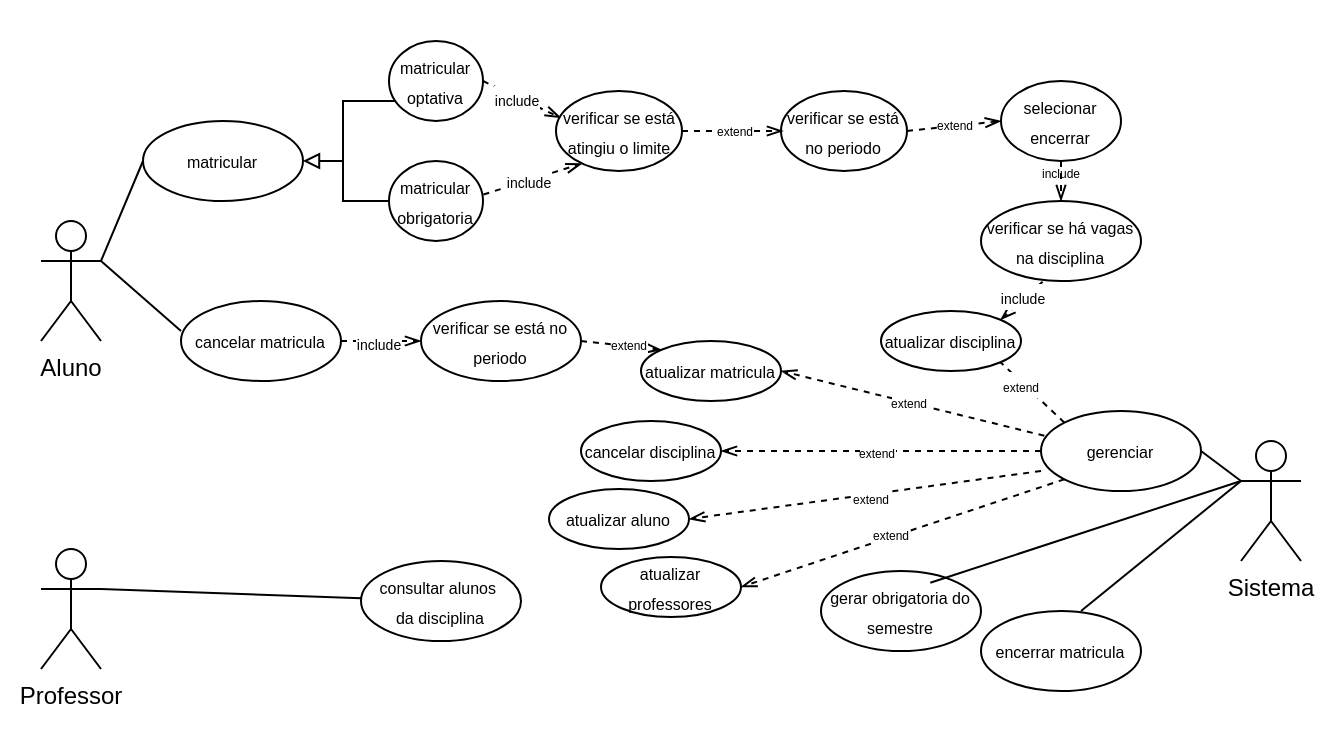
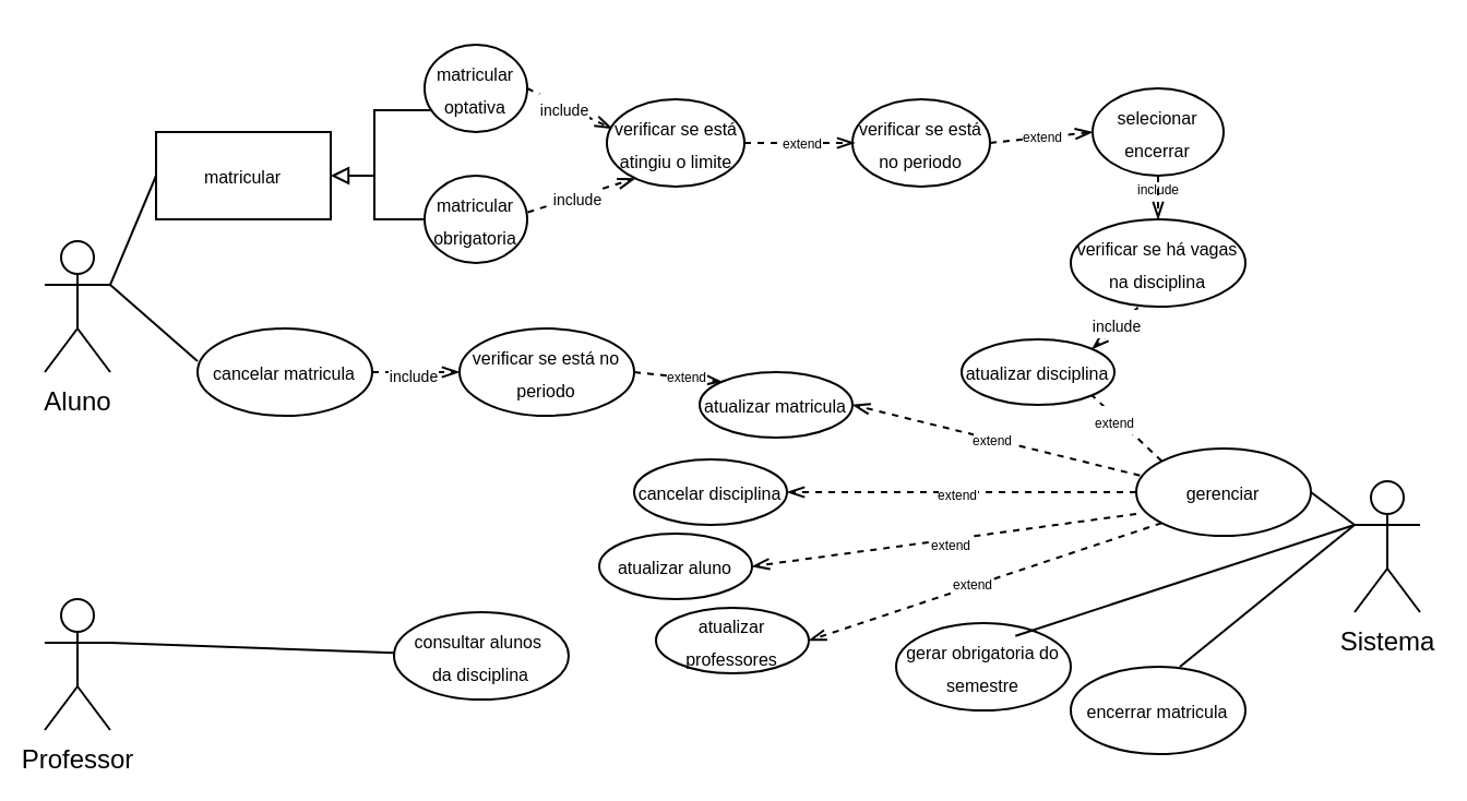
  <mxCell id="0" />
  <mxCell id="1" parent="0" />
  <mxCell id="2" value="Aluno" style="shape=umlActor;verticalLabelPosition=bottom;verticalAlign=top;html=1;outlineConnect=0;" vertex="1" parent="1"><mxGeometry x="20" y="110" width="30" height="60" as="geometry" /></mxCell>
  <mxCell id="3" value="Sistema" style="shape=umlActor;verticalLabelPosition=bottom;verticalAlign=top;html=1;outlineConnect=0;" vertex="1" parent="1"><mxGeometry x="620" y="220" width="30" height="60" as="geometry" /></mxCell>
  <mxCell id="4" value="Professor" style="shape=umlActor;verticalLabelPosition=bottom;verticalAlign=top;html=1;outlineConnect=0;" vertex="1" parent="1"><mxGeometry x="20" y="274" width="30" height="60" as="geometry" /></mxCell>
  <mxCell id="5" value="&lt;font style=&quot;font-size: 8px;&quot;&gt;consultar alunos&amp;nbsp;&lt;/font&gt;&lt;div&gt;&lt;font style=&quot;font-size: 8px;&quot;&gt;da disciplina&lt;/font&gt;&lt;/div&gt;" style="ellipse;whiteSpace=wrap;html=1;" vertex="1" parent="1"><mxGeometry x="180" y="280" width="80" height="40" as="geometry" /></mxCell>
  <mxCell id="6" value="&lt;font style=&quot;font-size: 8px;&quot;&gt;encerrar matricula&lt;/font&gt;" style="ellipse;whiteSpace=wrap;html=1;" vertex="1" parent="1"><mxGeometry x="490" y="305" width="80" height="40" as="geometry" /></mxCell>
  <mxCell id="7" value="&lt;font style=&quot;font-size: 8px;&quot;&gt;gerar obrigatoria do semestre&lt;/font&gt;" style="ellipse;whiteSpace=wrap;html=1;" vertex="1" parent="1"><mxGeometry x="410" y="285" width="80" height="40" as="geometry" /></mxCell>
  <mxCell id="8" value="&lt;font style=&quot;font-size: 8px;&quot;&gt;cancelar disciplina&lt;/font&gt;" style="ellipse;whiteSpace=wrap;html=1;" vertex="1" parent="1"><mxGeometry x="290" y="210" width="70" height="30" as="geometry" /></mxCell>
- <mxCell id="9" value="&lt;font style=&quot;font-size: 8px;&quot;&gt;matricular&lt;/font&gt;" style="ellipse;whiteSpace=wrap;html=1;" vertex="1" parent="1"><mxGeometry x="71" y="60" width="80" height="40" as="geometry" /></mxCell>
+ <mxCell id="9" value="&lt;font style=&quot;font-size: 8px;&quot;&gt;matricular&lt;/font&gt;" style="whiteSpace=wrap;html=1;rounded=0;" vertex="1" parent="1"><mxGeometry x="71" y="60" width="80" height="40" as="geometry" /></mxCell>
  <mxCell id="10" value="&lt;font style=&quot;font-size: 8px;&quot;&gt;cancelar matricula&lt;/font&gt;" style="ellipse;whiteSpace=wrap;html=1;" vertex="1" parent="1"><mxGeometry x="90" y="150" width="80" height="40" as="geometry" /></mxCell>
  <mxCell id="11" value="&lt;font style=&quot;font-size: 8px;&quot;&gt;atualizar disciplina&lt;/font&gt;" style="ellipse;whiteSpace=wrap;html=1;" vertex="1" parent="1"><mxGeometry x="440" y="155" width="70" height="30" as="geometry" /></mxCell>
  <mxCell id="12" value="&lt;font style=&quot;font-size: 8px;&quot;&gt;atualizar aluno&lt;/font&gt;" style="ellipse;whiteSpace=wrap;html=1;" vertex="1" parent="1"><mxGeometry x="274" y="244" width="70" height="30" as="geometry" /></mxCell>
  <mxCell id="13" value="&lt;font style=&quot;font-size: 8px;&quot;&gt;atualizar professores&lt;/font&gt;" style="ellipse;whiteSpace=wrap;html=1;" vertex="1" parent="1"><mxGeometry x="300" y="278" width="70" height="30" as="geometry" /></mxCell>
  <mxCell id="14" value="" style="endArrow=none;html=1;rounded=0;entryX=0.683;entryY=0.147;entryDx=0;entryDy=0;entryPerimeter=0;exitX=0;exitY=0.333;exitDx=0;exitDy=0;exitPerimeter=0;" edge="1" parent="1" source="3" target="7"><mxGeometry width="50" height="50" relative="1" as="geometry"><mxPoint x="520" y="240" as="sourcePoint" /><mxPoint x="280" y="205" as="targetPoint" /></mxGeometry></mxCell>
  <mxCell id="15" value="" style="endArrow=none;html=1;rounded=0;entryX=0.625;entryY=0;entryDx=0;entryDy=0;entryPerimeter=0;exitX=0;exitY=0.333;exitDx=0;exitDy=0;exitPerimeter=0;" edge="1" parent="1" source="3" target="6"><mxGeometry width="50" height="50" relative="1" as="geometry"><mxPoint x="514" y="242" as="sourcePoint" /><mxPoint x="443.61" y="304.568" as="targetPoint" /></mxGeometry></mxCell>
  <mxCell id="16" value="" style="endArrow=none;html=1;rounded=0;exitX=1;exitY=0.333;exitDx=0;exitDy=0;exitPerimeter=0;entryX=0;entryY=0.5;entryDx=0;entryDy=0;" edge="1" parent="1" source="2" target="9"><mxGeometry width="50" height="50" relative="1" as="geometry"><mxPoint x="60" y="270" as="sourcePoint" /><mxPoint x="100" y="100" as="targetPoint" /></mxGeometry></mxCell>
  <mxCell id="17" value="" style="endArrow=none;html=1;rounded=0;entryX=0;entryY=0.5;entryDx=0;entryDy=0;" edge="1" parent="1"><mxGeometry width="50" height="50" relative="1" as="geometry"><mxPoint x="50" y="130" as="sourcePoint" /><mxPoint x="90" y="165" as="targetPoint" /></mxGeometry></mxCell>
  <mxCell id="18" value="" style="endArrow=none;html=1;rounded=0;exitX=1;exitY=0.333;exitDx=0;exitDy=0;exitPerimeter=0;" edge="1" parent="1" source="4" target="5"><mxGeometry width="50" height="50" relative="1" as="geometry"><mxPoint x="100" y="275" as="sourcePoint" /><mxPoint x="216" y="301" as="targetPoint" /></mxGeometry></mxCell>
  <mxCell id="19" value="" style="endArrow=none;html=1;rounded=0;entryX=0;entryY=0.333;entryDx=0;entryDy=0;entryPerimeter=0;exitX=1;exitY=0.5;exitDx=0;exitDy=0;" edge="1" parent="1" source="20" target="3"><mxGeometry width="50" height="50" relative="1" as="geometry"><mxPoint x="90" y="265" as="sourcePoint" /><mxPoint x="180" y="265" as="targetPoint" /></mxGeometry></mxCell>
  <mxCell id="20" value="&lt;font style=&quot;font-size: 8px;&quot;&gt;gerenciar&lt;/font&gt;" style="ellipse;whiteSpace=wrap;html=1;" vertex="1" parent="1"><mxGeometry x="520" y="205" width="80" height="40" as="geometry" /></mxCell>
  <mxCell id="21" value="" style="endArrow=openThin;dashed=1;html=1;rounded=0;entryX=1;entryY=0.5;entryDx=0;entryDy=0;endFill=0;" edge="1" parent="1" source="20" target="8"><mxGeometry width="50" height="50" relative="1" as="geometry"><mxPoint x="290" y="225" as="sourcePoint" /><mxPoint x="200" y="205" as="targetPoint" /></mxGeometry></mxCell>
  <mxCell id="22" value="&lt;font style=&quot;font-size: 6px;&quot;&gt;extend&lt;/font&gt;" style="edgeLabel;html=1;align=center;verticalAlign=middle;resizable=0;points=[];" vertex="1" connectable="0" parent="21"><mxGeometry x="0.021" y="2" relative="1" as="geometry"><mxPoint x="-1" y="-3" as="offset" /></mxGeometry></mxCell>
  <mxCell id="23" value="" style="endArrow=none;dashed=1;html=1;rounded=0;entryX=1;entryY=1;entryDx=0;entryDy=0;exitX=0;exitY=0;exitDx=0;exitDy=0;" edge="1" parent="1" source="20" target="11"><mxGeometry width="50" height="50" relative="1" as="geometry"><mxPoint x="220" y="255" as="sourcePoint" /><mxPoint x="380" y="200" as="targetPoint" /></mxGeometry></mxCell>
  <mxCell id="24" value="&lt;font style=&quot;font-size: 6px;&quot;&gt;extend&lt;/font&gt;" style="edgeLabel;html=1;align=center;verticalAlign=middle;resizable=0;points=[];" vertex="1" connectable="0" parent="23"><mxGeometry x="0.024" y="5" relative="1" as="geometry"><mxPoint x="-2" y="-7" as="offset" /></mxGeometry></mxCell>
  <mxCell id="25" value="" style="endArrow=openThin;dashed=1;html=1;rounded=0;exitX=0;exitY=0.75;exitDx=0;exitDy=0;entryX=1;entryY=0.5;entryDx=0;entryDy=0;exitPerimeter=0;endFill=0;" edge="1" parent="1" source="20" target="12"><mxGeometry width="50" height="50" relative="1" as="geometry"><mxPoint x="308" y="256" as="sourcePoint" /><mxPoint x="390" y="210" as="targetPoint" /></mxGeometry></mxCell>
  <mxCell id="26" value="&lt;font style=&quot;font-size: 6px;&quot;&gt;extend&lt;/font&gt;" style="edgeLabel;html=1;align=center;verticalAlign=middle;resizable=0;points=[];" vertex="1" connectable="0" parent="25"><mxGeometry x="-0.19" y="1" relative="1" as="geometry"><mxPoint x="-14" y="2" as="offset" /></mxGeometry></mxCell>
  <mxCell id="27" value="" style="endArrow=openThin;dashed=1;html=1;rounded=0;exitX=0;exitY=1;exitDx=0;exitDy=0;entryX=1;entryY=0.5;entryDx=0;entryDy=0;endFill=0;" edge="1" parent="1" source="20" target="13"><mxGeometry width="50" height="50" relative="1" as="geometry"><mxPoint x="318" y="266" as="sourcePoint" /><mxPoint x="400" y="220" as="targetPoint" /></mxGeometry></mxCell>
  <mxCell id="28" value="&lt;font style=&quot;font-size: 6px;&quot;&gt;extend&lt;/font&gt;" style="edgeLabel;html=1;align=center;verticalAlign=middle;resizable=0;points=[];" vertex="1" connectable="0" parent="27"><mxGeometry x="0.067" y="-3" relative="1" as="geometry"><mxPoint as="offset" /></mxGeometry></mxCell>
  <mxCell id="29" value="&lt;font style=&quot;font-size: 8px;&quot;&gt;selecionar encerrar&lt;/font&gt;" style="ellipse;whiteSpace=wrap;html=1;" vertex="1" parent="1"><mxGeometry x="500" y="40" width="60" height="40" as="geometry" /></mxCell>
  <mxCell id="30" value="&lt;font style=&quot;font-size: 8px;&quot;&gt;verificar se há vagas na disciplina&lt;/font&gt;" style="ellipse;whiteSpace=wrap;html=1;" vertex="1" parent="1"><mxGeometry x="490" y="100" width="80" height="40" as="geometry" /></mxCell>
  <mxCell id="31" value="" style="endArrow=openThin;dashed=1;html=1;rounded=0;endFill=0;entryX=1;entryY=0;entryDx=0;entryDy=0;exitX=0.385;exitY=1.008;exitDx=0;exitDy=0;exitPerimeter=0;" edge="1" parent="1" source="30" target="11"><mxGeometry width="50" height="50" relative="1" as="geometry"><mxPoint x="477" y="215" as="sourcePoint" /><mxPoint x="560" y="185" as="targetPoint" /></mxGeometry></mxCell>
  <mxCell id="32" value="&lt;font style=&quot;font-size: 7px;&quot;&gt;include&lt;/font&gt;" style="edgeLabel;html=1;align=center;verticalAlign=middle;resizable=0;points=[];" vertex="1" connectable="0" parent="31"><mxGeometry x="-0.109" y="-1" relative="1" as="geometry"><mxPoint y="-1" as="offset" /></mxGeometry></mxCell>
  <mxCell id="33" value="" style="endArrow=openThin;dashed=1;html=1;rounded=0;endFill=0;entryX=0.039;entryY=0.336;entryDx=0;entryDy=0;entryPerimeter=0;" edge="1" parent="1" target="50"><mxGeometry width="50" height="50" relative="1" as="geometry"><mxPoint x="241" y="40" as="sourcePoint" /><mxPoint x="281" y="40" as="targetPoint" /></mxGeometry></mxCell>
  <mxCell id="34" value="&lt;font style=&quot;font-size: 7px;&quot;&gt;include&lt;/font&gt;" style="edgeLabel;html=1;align=center;verticalAlign=middle;resizable=0;points=[];" vertex="1" connectable="0" parent="33"><mxGeometry x="-0.109" y="-1" relative="1" as="geometry"><mxPoint y="-1" as="offset" /></mxGeometry></mxCell>
  <mxCell id="35" style="edgeStyle=orthogonalEdgeStyle;rounded=0;orthogonalLoop=1;jettySize=auto;html=1;entryX=1;entryY=0.5;entryDx=0;entryDy=0;exitX=0;exitY=1;exitDx=0;exitDy=0;endArrow=block;endFill=0;" edge="1" parent="1" source="47" target="9"><mxGeometry relative="1" as="geometry"><mxPoint x="201" y="30" as="sourcePoint" /><Array as="points"><mxPoint x="201" y="50" /><mxPoint x="171" y="50" /><mxPoint x="171" y="80" /></Array></mxGeometry></mxCell>
  <mxCell id="36" value="&lt;font style=&quot;font-size: 8px;&quot;&gt;verificar se está no periodo&lt;/font&gt;" style="ellipse;whiteSpace=wrap;html=1;" vertex="1" parent="1"><mxGeometry x="390" y="45" width="63" height="40" as="geometry" /></mxCell>
  <mxCell id="37" value="" style="endArrow=openThin;dashed=1;html=1;rounded=0;exitX=1;exitY=0.5;exitDx=0;exitDy=0;endFill=0;entryX=0;entryY=0.5;entryDx=0;entryDy=0;" edge="1" parent="1" source="10" target="42"><mxGeometry width="50" height="50" relative="1" as="geometry"><mxPoint x="190" y="105" as="sourcePoint" /><mxPoint x="260" y="135" as="targetPoint" /></mxGeometry></mxCell>
  <mxCell id="38" value="&lt;font style=&quot;font-size: 7px;&quot;&gt;include&lt;/font&gt;" style="edgeLabel;html=1;align=center;verticalAlign=middle;resizable=0;points=[];" vertex="1" connectable="0" parent="37"><mxGeometry x="-0.109" y="-1" relative="1" as="geometry"><mxPoint y="-1" as="offset" /></mxGeometry></mxCell>
  <mxCell id="39" value="&lt;font style=&quot;font-size: 8px;&quot;&gt;atualizar matricula&lt;/font&gt;" style="ellipse;whiteSpace=wrap;html=1;" vertex="1" parent="1"><mxGeometry x="320" y="170" width="70" height="30" as="geometry" /></mxCell>
  <mxCell id="40" value="" style="endArrow=openThin;dashed=1;html=1;rounded=0;endFill=0;exitX=1;exitY=0.5;exitDx=0;exitDy=0;entryX=0;entryY=0;entryDx=0;entryDy=0;" edge="1" parent="1" source="42" target="39"><mxGeometry width="50" height="50" relative="1" as="geometry"><mxPoint x="511" y="135" as="sourcePoint" /><mxPoint x="420" y="165" as="targetPoint" /></mxGeometry></mxCell>
  <mxCell id="41" value="&lt;font style=&quot;font-size: 6px;&quot;&gt;extend&lt;/font&gt;" style="edgeLabel;html=1;align=center;verticalAlign=middle;resizable=0;points=[];" vertex="1" connectable="0" parent="40"><mxGeometry x="0.12" y="2" relative="1" as="geometry"><mxPoint as="offset" /></mxGeometry></mxCell>
  <mxCell id="42" value="&lt;font style=&quot;font-size: 8px;&quot;&gt;verificar se está no periodo&lt;/font&gt;" style="ellipse;whiteSpace=wrap;html=1;" vertex="1" parent="1"><mxGeometry x="210" y="150" width="80" height="40" as="geometry" /></mxCell>
  <mxCell id="43" value="" style="endArrow=openThin;dashed=1;html=1;rounded=0;entryX=1;entryY=0.5;entryDx=0;entryDy=0;exitX=0.021;exitY=0.309;exitDx=0;exitDy=0;exitPerimeter=0;endFill=0;" edge="1" parent="1" source="20" target="39"><mxGeometry width="50" height="50" relative="1" as="geometry"><mxPoint x="530" y="235" as="sourcePoint" /><mxPoint x="370" y="235" as="targetPoint" /></mxGeometry></mxCell>
  <mxCell id="44" value="&lt;font style=&quot;font-size: 6px;&quot;&gt;extend&lt;/font&gt;" style="edgeLabel;html=1;align=center;verticalAlign=middle;resizable=0;points=[];" vertex="1" connectable="0" parent="43"><mxGeometry x="0.021" y="2" relative="1" as="geometry"><mxPoint x="-1" y="-3" as="offset" /></mxGeometry></mxCell>
  <mxCell id="45" value="" style="endArrow=openThin;dashed=1;html=1;rounded=0;endFill=0;entryX=0;entryY=0.5;entryDx=0;entryDy=0;exitX=1;exitY=0.5;exitDx=0;exitDy=0;" edge="1" parent="1" source="36" target="29"><mxGeometry width="50" height="50" relative="1" as="geometry"><mxPoint x="361" y="50" as="sourcePoint" /><mxPoint x="355" y="125" as="targetPoint" /></mxGeometry></mxCell>
  <mxCell id="46" value="&lt;font style=&quot;font-size: 6px;&quot;&gt;extend&lt;/font&gt;" style="edgeLabel;html=1;align=center;verticalAlign=middle;resizable=0;points=[];" vertex="1" connectable="0" parent="45"><mxGeometry x="0.12" y="2" relative="1" as="geometry"><mxPoint x="-2" as="offset" /></mxGeometry></mxCell>
  <mxCell id="47" value="&lt;font style=&quot;font-size: 8px;&quot;&gt;matricular optativa&lt;/font&gt;" style="ellipse;whiteSpace=wrap;html=1;" vertex="1" parent="1"><mxGeometry x="194" y="20" width="47" height="40" as="geometry" /></mxCell>
  <mxCell id="48" value="&lt;font style=&quot;font-size: 8px;&quot;&gt;matricular obrigatoria&lt;/font&gt;" style="ellipse;whiteSpace=wrap;html=1;" vertex="1" parent="1"><mxGeometry x="194" y="80" width="47" height="40" as="geometry" /></mxCell>
  <mxCell id="49" value="" style="endArrow=none;html=1;rounded=0;entryX=0;entryY=0.5;entryDx=0;entryDy=0;" edge="1" parent="1" target="48"><mxGeometry width="50" height="50" relative="1" as="geometry"><mxPoint x="171" y="80" as="sourcePoint" /><mxPoint x="231" y="130" as="targetPoint" /><Array as="points"><mxPoint x="171" y="100" /></Array></mxGeometry></mxCell>
  <mxCell id="50" value="&lt;font style=&quot;font-size: 8px;&quot;&gt;verificar se está atingiu o limite&lt;/font&gt;" style="ellipse;whiteSpace=wrap;html=1;" vertex="1" parent="1"><mxGeometry x="277.5" y="45" width="63" height="40" as="geometry" /></mxCell>
  <mxCell id="51" value="" style="endArrow=openThin;dashed=1;html=1;rounded=0;endFill=0;exitX=0.5;exitY=1;exitDx=0;exitDy=0;" edge="1" parent="1" source="29" target="30"><mxGeometry width="50" height="50" relative="1" as="geometry"><mxPoint x="463" y="75" as="sourcePoint" /><mxPoint x="510" y="70" as="targetPoint" /></mxGeometry></mxCell>
  <mxCell id="52" value="&lt;font style=&quot;font-size: 6px;&quot;&gt;include&lt;/font&gt;" style="text;html=1;align=center;verticalAlign=middle;resizable=0;points=[];autosize=1;strokeColor=none;fillColor=none;" vertex="1" parent="1"><mxGeometry x="510" y="70" width="40" height="30" as="geometry" /></mxCell>
  <mxCell id="53" value="" style="endArrow=openThin;dashed=1;html=1;rounded=0;endFill=0;exitX=1.005;exitY=0.419;exitDx=0;exitDy=0;exitPerimeter=0;entryX=0.206;entryY=0.906;entryDx=0;entryDy=0;entryPerimeter=0;" edge="1" parent="1" source="48" target="50"><mxGeometry width="50" height="50" relative="1" as="geometry"><mxPoint x="251" y="50" as="sourcePoint" /><mxPoint x="291" y="50" as="targetPoint" /></mxGeometry></mxCell>
  <mxCell id="54" value="&lt;font style=&quot;font-size: 7px;&quot;&gt;include&lt;/font&gt;" style="edgeLabel;html=1;align=center;verticalAlign=middle;resizable=0;points=[];" vertex="1" connectable="0" parent="53"><mxGeometry x="-0.109" y="-1" relative="1" as="geometry"><mxPoint y="-1" as="offset" /></mxGeometry></mxCell>
  <mxCell id="55" value="" style="endArrow=openThin;dashed=1;html=1;rounded=0;endFill=0;exitX=1;exitY=0.5;exitDx=0;exitDy=0;" edge="1" parent="1" source="50"><mxGeometry width="50" height="50" relative="1" as="geometry"><mxPoint x="463" y="75" as="sourcePoint" /><mxPoint x="391" y="65" as="targetPoint" /></mxGeometry></mxCell>
  <mxCell id="56" value="&lt;font style=&quot;font-size: 6px;&quot;&gt;extend&lt;/font&gt;" style="edgeLabel;html=1;align=center;verticalAlign=middle;resizable=0;points=[];" vertex="1" connectable="0" parent="55"><mxGeometry x="0.12" y="2" relative="1" as="geometry"><mxPoint x="-2" as="offset" /></mxGeometry></mxCell>
